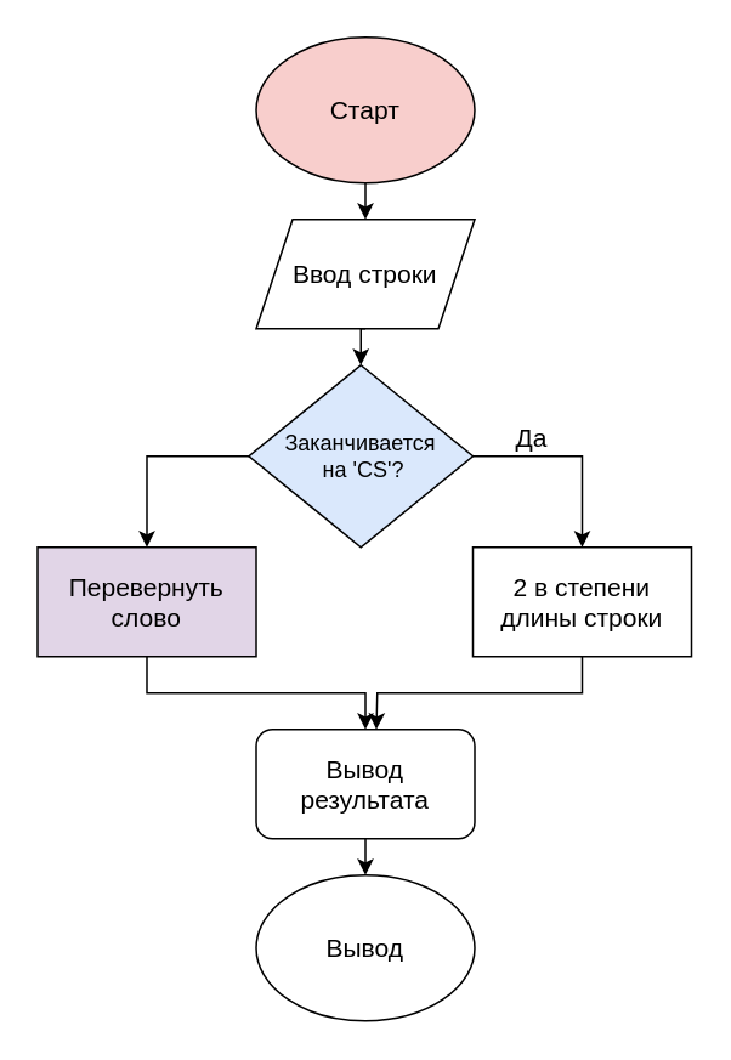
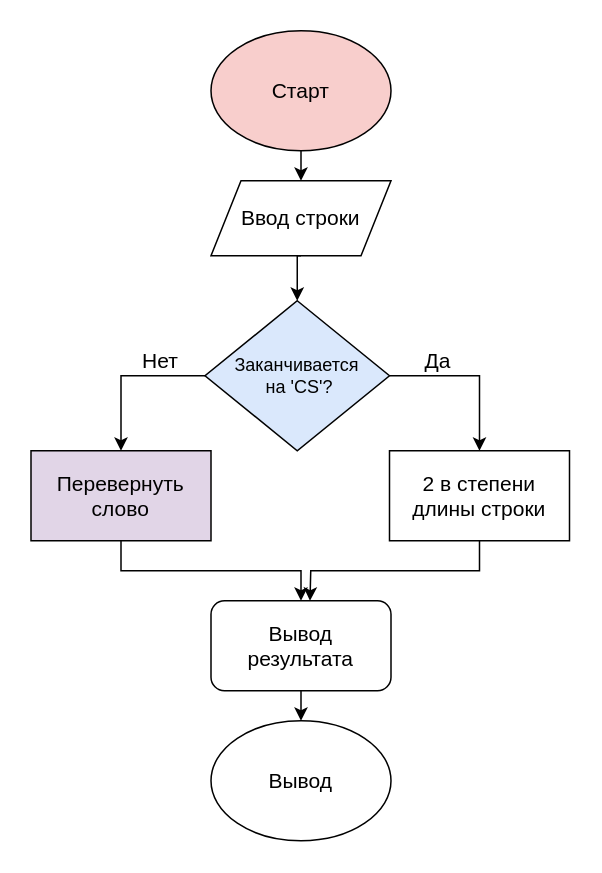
  <mxCell id="0" />
  <mxCell id="1" parent="0" />
  <mxCell id="2" style="edgeStyle=orthogonalEdgeStyle;rounded=0;orthogonalLoop=1;jettySize=auto;html=1;exitX=0.5;exitY=1;exitDx=0;exitDy=0;entryX=0.5;entryY=0;entryDx=0;entryDy=0;" edge="1" parent="1" target="4"><mxGeometry relative="1" as="geometry"><mxPoint x="200" y="100" as="sourcePoint" /></mxGeometry></mxCell>
  <mxCell id="3" style="edgeStyle=orthogonalEdgeStyle;rounded=0;orthogonalLoop=1;jettySize=auto;html=1;exitX=0.5;exitY=1;exitDx=0;exitDy=0;entryX=0.5;entryY=0;entryDx=0;entryDy=0;fontSize=14;" edge="1" parent="1" source="4" target="7"><mxGeometry relative="1" as="geometry" /></mxCell>
- <mxCell id="4" value="Ввод строки" style="shape=parallelogram;perimeter=parallelogramPerimeter;whiteSpace=wrap;html=1;fixedSize=1;fontSize=14;" vertex="1" parent="1"><mxGeometry x="140" y="120" width="120" height="60" as="geometry" /></mxCell>
+ <mxCell id="4" value="Ввод строки" style="shape=parallelogram;perimeter=parallelogramPerimeter;whiteSpace=wrap;html=1;fixedSize=1;fontSize=14;" vertex="1" parent="1"><mxGeometry x="140" y="120" width="120" height="50" as="geometry" /></mxCell>
  <mxCell id="5" style="edgeStyle=orthogonalEdgeStyle;rounded=0;orthogonalLoop=1;jettySize=auto;html=1;exitX=0;exitY=0.5;exitDx=0;exitDy=0;entryX=0.5;entryY=0;entryDx=0;entryDy=0;fontSize=12;" edge="1" parent="1" source="7" target="9"><mxGeometry relative="1" as="geometry" /></mxCell>
  <mxCell id="6" style="edgeStyle=orthogonalEdgeStyle;rounded=0;orthogonalLoop=1;jettySize=auto;html=1;exitX=1;exitY=0.5;exitDx=0;exitDy=0;entryX=0.5;entryY=0;entryDx=0;entryDy=0;fontSize=14;" edge="1" parent="1" source="7" target="12"><mxGeometry relative="1" as="geometry" /></mxCell>
  <mxCell id="7" value="Заканчивается&lt;br style=&quot;font-size: 12px;&quot;&gt;&amp;nbsp;на 'CS'?" style="rhombus;whiteSpace=wrap;html=1;fontSize=12;fillColor=#dae8fc;" vertex="1" parent="1"><mxGeometry x="136" y="200" width="123" height="100" as="geometry" /></mxCell>
  <mxCell id="8" style="edgeStyle=orthogonalEdgeStyle;rounded=0;orthogonalLoop=1;jettySize=auto;html=1;exitX=0.5;exitY=1;exitDx=0;exitDy=0;fontSize=14;" edge="1" parent="1" source="9" target="15"><mxGeometry relative="1" as="geometry" /></mxCell>
  <mxCell id="9" value="Перевернуть&lt;br&gt;слово" style="rounded=0;whiteSpace=wrap;html=1;fontSize=14;fillColor=#e1d5e7;" vertex="1" parent="1"><mxGeometry x="20" y="300" width="120" height="60" as="geometry" /></mxCell>
  <mxCell id="10" value="Да" style="text;html=1;align=center;verticalAlign=middle;resizable=0;points=[];autosize=1;strokeColor=none;fillColor=none;fontSize=14;" vertex="1" parent="1"><mxGeometry x="276" y="230" width="30" height="20" as="geometry" /></mxCell>
  <mxCell id="11" style="edgeStyle=orthogonalEdgeStyle;rounded=0;orthogonalLoop=1;jettySize=auto;html=1;exitX=0.5;exitY=1;exitDx=0;exitDy=0;fontSize=14;" edge="1" parent="1" source="12"><mxGeometry relative="1" as="geometry"><mxPoint x="206" y="400" as="targetPoint" /></mxGeometry></mxCell>
  <mxCell id="12" value="2 в степени длины строки" style="rounded=0;whiteSpace=wrap;html=1;fontSize=14;" vertex="1" parent="1"><mxGeometry x="259" y="300" width="120" height="60" as="geometry" /></mxCell>
+ <mxCell id="13" value="Нет" style="text;html=1;align=center;verticalAlign=middle;resizable=0;points=[];autosize=1;strokeColor=none;fillColor=none;fontSize=14;" vertex="1" parent="1"><mxGeometry x="86" y="230" width="40" height="20" as="geometry" /></mxCell>
  <mxCell id="14" style="edgeStyle=orthogonalEdgeStyle;rounded=0;orthogonalLoop=1;jettySize=auto;html=1;exitX=0.5;exitY=1;exitDx=0;exitDy=0;entryX=0.5;entryY=0;entryDx=0;entryDy=0;fontSize=14;" edge="1" parent="1" source="15" target="17"><mxGeometry relative="1" as="geometry" /></mxCell>
  <mxCell id="15" value="Вывод &lt;br&gt;результата" style="rounded=1;whiteSpace=wrap;html=1;fontSize=14;" vertex="1" parent="1"><mxGeometry x="140" y="400" width="120" height="60" as="geometry" /></mxCell>
  <mxCell id="16" value="Старт" style="ellipse;whiteSpace=wrap;html=1;fontSize=14;fillColor=#f8cecc;" vertex="1" parent="1"><mxGeometry x="140" width="120" height="80" as="geometry" y="20" /></mxCell>
  <mxCell id="17" value="Вывод" style="ellipse;whiteSpace=wrap;html=1;fontSize=14;" vertex="1" parent="1"><mxGeometry x="140" y="480" width="120" height="80" as="geometry" /></mxCell>
